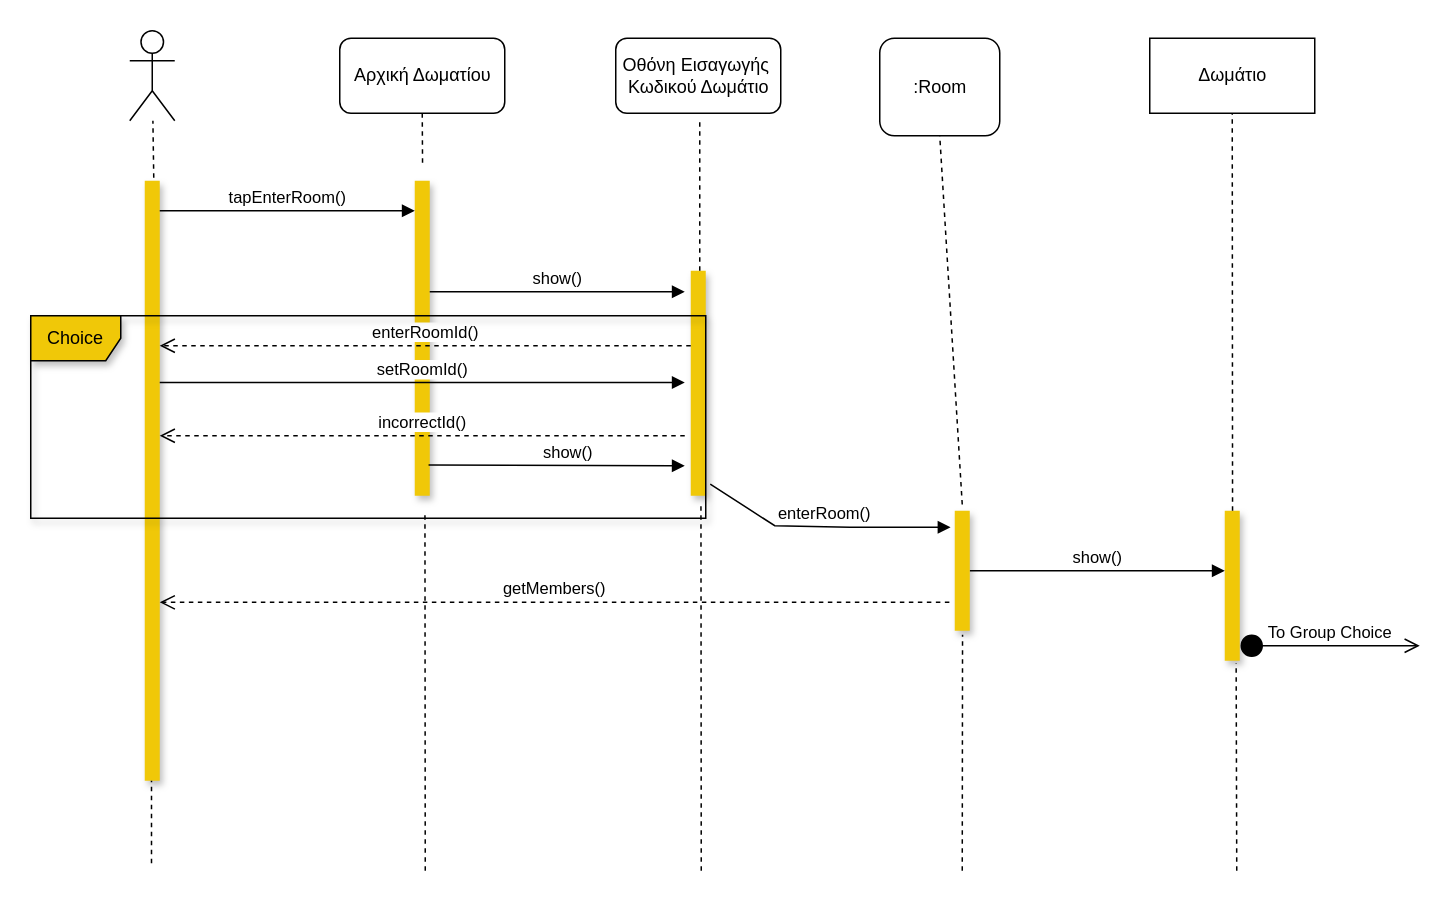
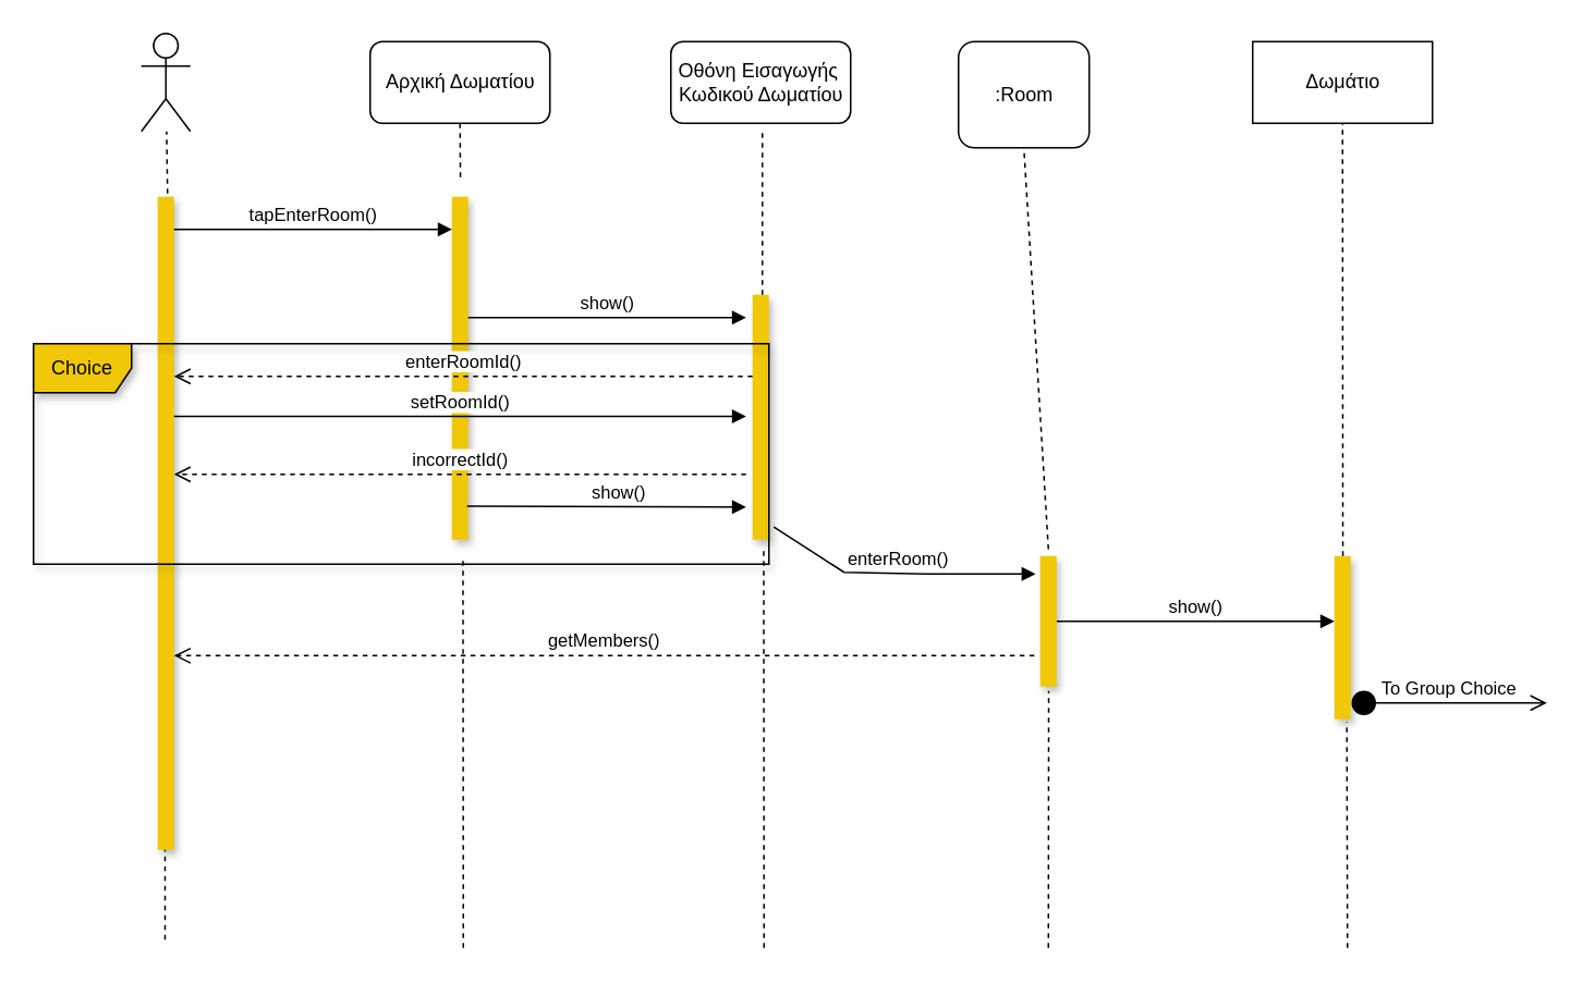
  <mxCell id="0" />
  <mxCell id="1" parent="0" />
  <mxCell id="2" value="" style="shape=umlActor;verticalLabelPosition=bottom;verticalAlign=top;html=1;" parent="1" vertex="1"><mxGeometry x="86" y="20" width="30" height="60" as="geometry" /></mxCell>
  <mxCell id="3" value="" style="html=1;points=[];perimeter=orthogonalPerimeter;fillColor=#F0C808;strokeColor=none;rounded=0;shadow=1;" parent="1" vertex="1"><mxGeometry x="96" y="120" width="10" height="400" as="geometry" /></mxCell>
  <mxCell id="4" value="" style="endArrow=none;dashed=1;html=1;rounded=0;exitX=0.6;exitY=-0.005;exitDx=0;exitDy=0;exitPerimeter=0;" parent="1" source="3" target="2" edge="1"><mxGeometry width="50" height="50" relative="1" as="geometry"><mxPoint x="386" y="300" as="sourcePoint" /><mxPoint x="96" y="110" as="targetPoint" /></mxGeometry></mxCell>
  <mxCell id="5" value="Αρχική Δωματίου" style="html=1;fillColor=#FFFFFF;rounded=1;glass=0;shadow=0;sketch=0;" parent="1" vertex="1"><mxGeometry x="226" y="25" width="110" height="50" as="geometry" /></mxCell>
  <mxCell id="6" value="" style="html=1;points=[];perimeter=orthogonalPerimeter;rounded=0;shadow=1;glass=0;sketch=0;fillColor=#F0C808;strokeColor=none;" parent="1" vertex="1"><mxGeometry x="276" y="120" width="10" height="210" as="geometry" /></mxCell>
  <mxCell id="7" value="" style="endArrow=none;dashed=1;html=1;rounded=0;entryX=0.5;entryY=1;entryDx=0;entryDy=0;exitX=0.52;exitY=-0.057;exitDx=0;exitDy=0;exitPerimeter=0;" parent="1" source="6" target="5" edge="1"><mxGeometry width="50" height="50" relative="1" as="geometry"><mxPoint x="246" y="130" as="sourcePoint" /><mxPoint x="296" y="80" as="targetPoint" /></mxGeometry></mxCell>
- <mxCell id="8" value="Οθόνη Εισαγωγής&amp;nbsp;&lt;br&gt;Κωδικού Δωμάτιο" style="html=1;rounded=1;shadow=0;glass=0;sketch=0;fillColor=#FFFFFF;" parent="1" vertex="1"><mxGeometry x="410" y="25" width="110" height="50" as="geometry" /></mxCell>
+ <mxCell id="8" value="Οθόνη Εισαγωγής&amp;nbsp;&lt;br&gt;Κωδικού Δωματίου" style="html=1;rounded=1;shadow=0;glass=0;sketch=0;fillColor=#FFFFFF;" parent="1" vertex="1"><mxGeometry x="410" y="25" width="110" height="50" as="geometry" /></mxCell>
  <mxCell id="9" value="" style="html=1;points=[];perimeter=orthogonalPerimeter;rounded=0;shadow=1;glass=0;sketch=0;fillColor=#F0C808;strokeColor=none;" parent="1" vertex="1"><mxGeometry x="460" y="180" width="10" height="150" as="geometry" /></mxCell>
  <mxCell id="10" value="" style="endArrow=none;dashed=1;html=1;rounded=0;" parent="1" edge="1"><mxGeometry width="50" height="50" relative="1" as="geometry"><mxPoint x="466" y="180" as="sourcePoint" /><mxPoint x="466" y="80" as="targetPoint" /></mxGeometry></mxCell>
  <mxCell id="11" value=":Room" style="html=1;rounded=1;shadow=0;glass=0;sketch=0;fillColor=#FFFFFF;" parent="1" vertex="1"><mxGeometry x="586" y="25" width="80" height="65" as="geometry" /></mxCell>
  <mxCell id="12" value="tapEnterRoom()" style="html=1;verticalAlign=bottom;endArrow=block;rounded=0;" parent="1" edge="1"><mxGeometry width="80" relative="1" as="geometry"><mxPoint x="106" y="140" as="sourcePoint" /><mxPoint x="276" y="140" as="targetPoint" /></mxGeometry></mxCell>
  <mxCell id="13" value="show()" style="html=1;verticalAlign=bottom;endArrow=block;rounded=0;" parent="1" edge="1"><mxGeometry width="80" relative="1" as="geometry"><mxPoint x="286" y="194" as="sourcePoint" /><mxPoint x="456" y="194" as="targetPoint" /></mxGeometry></mxCell>
  <mxCell id="14" value="enterRoomId()" style="html=1;verticalAlign=bottom;endArrow=open;dashed=1;endSize=8;rounded=0;" parent="1" edge="1"><mxGeometry relative="1" as="geometry"><mxPoint x="460" y="230" as="sourcePoint" /><mxPoint x="106" y="230" as="targetPoint" /></mxGeometry></mxCell>
  <mxCell id="15" value="setRoomId()" style="html=1;verticalAlign=bottom;endArrow=block;rounded=0;" parent="1" edge="1"><mxGeometry width="80" relative="1" as="geometry"><mxPoint x="106" y="254.5" as="sourcePoint" /><mxPoint x="456" y="254.5" as="targetPoint" /></mxGeometry></mxCell>
  <mxCell id="16" value="" style="endArrow=none;dashed=1;html=1;rounded=0;entryX=0.68;entryY=1.048;entryDx=0;entryDy=0;entryPerimeter=0;" parent="1" target="6" edge="1"><mxGeometry width="50" height="50" relative="1" as="geometry"><mxPoint x="283" y="580" as="sourcePoint" /><mxPoint x="281" y="210" as="targetPoint" /></mxGeometry></mxCell>
  <mxCell id="17" value="" style="endArrow=none;dashed=1;html=1;rounded=0;entryX=0.68;entryY=1.038;entryDx=0;entryDy=0;entryPerimeter=0;" parent="1" target="9" edge="1"><mxGeometry width="50" height="50" relative="1" as="geometry"><mxPoint x="467" y="580" as="sourcePoint" /><mxPoint x="466" y="290" as="targetPoint" /></mxGeometry></mxCell>
  <mxCell id="18" value="" style="endArrow=none;dashed=1;html=1;rounded=0;" parent="1" edge="1"><mxGeometry width="50" height="50" relative="1" as="geometry"><mxPoint x="100.5" y="575" as="sourcePoint" /><mxPoint x="100.5" y="520" as="targetPoint" /></mxGeometry></mxCell>
  <mxCell id="19" value="Δωμάτιο" style="html=1;shadow=0;glass=0;sketch=0;fillColor=#FFFFFF;rounded=0;" parent="1" vertex="1"><mxGeometry x="766" y="25" width="110" height="50" as="geometry" /></mxCell>
  <mxCell id="20" value="enterRoom()" style="html=1;verticalAlign=bottom;endArrow=block;rounded=0;exitX=1.3;exitY=0.948;exitDx=0;exitDy=0;exitPerimeter=0;entryX=-0.28;entryY=0.138;entryDx=0;entryDy=0;entryPerimeter=0;" parent="1" source="9" target="25" edge="1"><mxGeometry width="80" relative="1" as="geometry"><mxPoint x="476" y="245" as="sourcePoint" /><mxPoint x="606" y="245" as="targetPoint" /><Array as="points"><mxPoint x="516" y="350" /><mxPoint x="566" y="351" /></Array></mxGeometry></mxCell>
  <mxCell id="21" value="" style="html=1;points=[];perimeter=orthogonalPerimeter;rounded=0;shadow=1;glass=0;sketch=0;fillColor=#F0C808;strokeColor=none;" parent="1" vertex="1"><mxGeometry x="816" y="340" width="10" height="100" as="geometry" /></mxCell>
  <mxCell id="22" value="" style="endArrow=none;dashed=1;html=1;rounded=0;exitX=0.52;exitY=0;exitDx=0;exitDy=0;exitPerimeter=0;entryX=0.5;entryY=1;entryDx=0;entryDy=0;" parent="1" source="21" target="19" edge="1"><mxGeometry width="50" height="50" relative="1" as="geometry"><mxPoint x="776" y="140" as="sourcePoint" /><mxPoint x="821" y="80" as="targetPoint" /></mxGeometry></mxCell>
  <mxCell id="23" value="show()" style="html=1;verticalAlign=bottom;endArrow=block;rounded=0;exitX=1;exitY=0.5;exitDx=0;exitDy=0;exitPerimeter=0;" parent="1" source="25" target="21" edge="1"><mxGeometry width="80" relative="1" as="geometry"><mxPoint x="736" y="244.5" as="sourcePoint" /><mxPoint x="816" y="244.5" as="targetPoint" /></mxGeometry></mxCell>
  <mxCell id="24" value="" style="endArrow=none;dashed=1;html=1;rounded=0;entryX=0.76;entryY=1.016;entryDx=0;entryDy=0;entryPerimeter=0;" parent="1" target="21" edge="1"><mxGeometry width="50" height="50" relative="1" as="geometry"><mxPoint x="824" y="580" as="sourcePoint" /><mxPoint x="826" y="310" as="targetPoint" /></mxGeometry></mxCell>
  <mxCell id="25" value="" style="html=1;points=[];perimeter=orthogonalPerimeter;rounded=0;shadow=1;glass=0;sketch=0;fillColor=#F0C808;strokeColor=none;" parent="1" vertex="1"><mxGeometry x="636" y="340" width="10" height="80" as="geometry" /></mxCell>
  <mxCell id="26" value="" style="endArrow=none;dashed=1;html=1;rounded=0;entryX=0.5;entryY=1;entryDx=0;entryDy=0;exitX=0.5;exitY=-0.052;exitDx=0;exitDy=0;exitPerimeter=0;" parent="1" source="25" target="11" edge="1"><mxGeometry width="50" height="50" relative="1" as="geometry"><mxPoint x="681" y="310" as="sourcePoint" /><mxPoint x="686" y="270" as="targetPoint" /></mxGeometry></mxCell>
  <mxCell id="27" value="" style="endArrow=none;dashed=1;html=1;rounded=0;entryX=0.52;entryY=1.033;entryDx=0;entryDy=0;entryPerimeter=0;" parent="1" target="25" edge="1"><mxGeometry width="50" height="50" relative="1" as="geometry"><mxPoint x="641" y="580" as="sourcePoint" /><mxPoint x="646" y="410" as="targetPoint" /></mxGeometry></mxCell>
  <mxCell id="28" value="To Group Choice" style="html=1;verticalAlign=bottom;startArrow=circle;startFill=1;endArrow=open;startSize=6;endSize=8;rounded=0;" parent="1" edge="1"><mxGeometry width="80" relative="1" as="geometry"><mxPoint x="826" y="430" as="sourcePoint" /><mxPoint x="946" y="430" as="targetPoint" /><Array as="points"><mxPoint x="886" y="430" /></Array><mxPoint as="offset" /></mxGeometry></mxCell>
  <mxCell id="29" value="getMembers()" style="html=1;verticalAlign=bottom;endArrow=open;dashed=1;endSize=8;rounded=0;exitX=-0.36;exitY=0.763;exitDx=0;exitDy=0;exitPerimeter=0;" parent="1" source="25" target="3" edge="1"><mxGeometry relative="1" as="geometry"><mxPoint x="676" y="349.5" as="sourcePoint" /><mxPoint x="106" y="350" as="targetPoint" /></mxGeometry></mxCell>
  <mxCell id="30" value="Choice" style="shape=umlFrame;whiteSpace=wrap;html=1;rounded=0;shadow=1;glass=0;sketch=0;fillColor=#F0C808;" parent="1" vertex="1"><mxGeometry x="20" y="210" width="450" height="135" as="geometry" /></mxCell>
  <mxCell id="31" value="incorrectId()" style="html=1;verticalAlign=bottom;endArrow=open;dashed=1;endSize=8;rounded=0;" parent="1" target="3" edge="1"><mxGeometry relative="1" as="geometry"><mxPoint x="456" y="290" as="sourcePoint" /><mxPoint x="376" y="270" as="targetPoint" /></mxGeometry></mxCell>
  <mxCell id="32" value="show()" style="html=1;verticalAlign=bottom;endArrow=block;rounded=0;exitX=0.92;exitY=0.902;exitDx=0;exitDy=0;exitPerimeter=0;" parent="1" source="6" edge="1"><mxGeometry x="0.086" width="80" relative="1" as="geometry"><mxPoint x="296" y="310" as="sourcePoint" /><mxPoint x="456" y="310" as="targetPoint" /><Array as="points" /><mxPoint as="offset" /></mxGeometry></mxCell>
